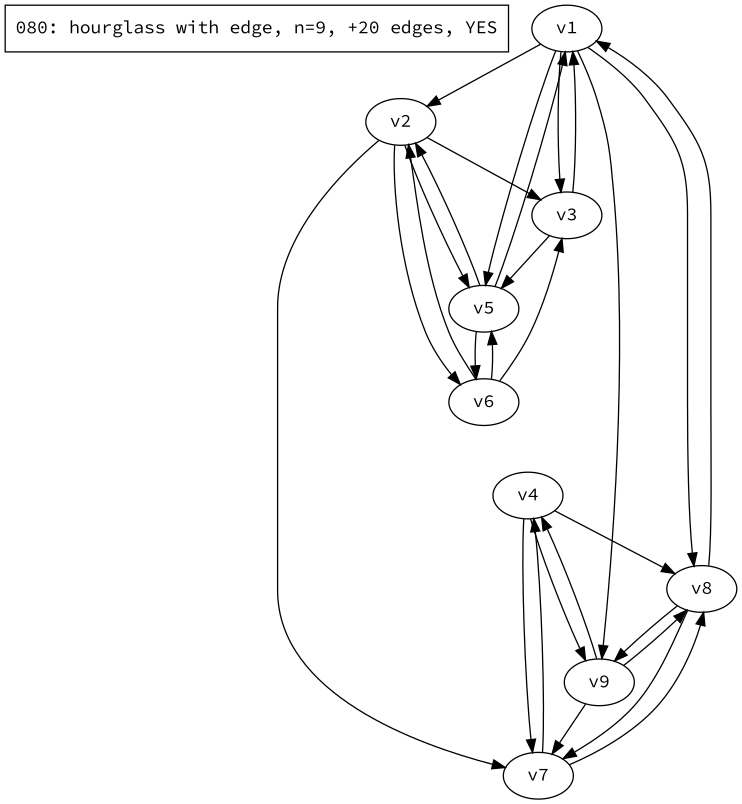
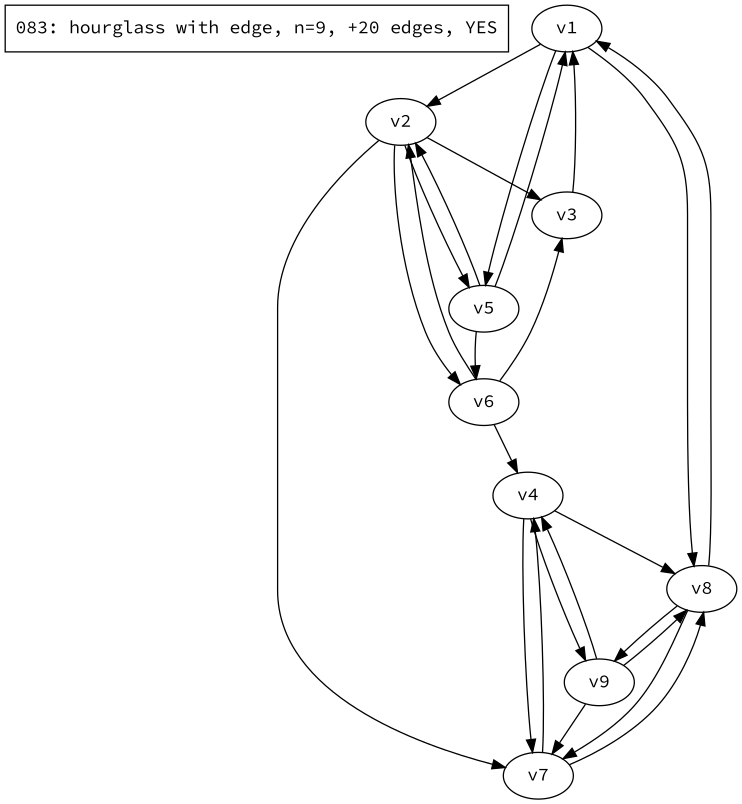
  digraph {
    fontname="Source Code Pro"
    node [fontname="Source Code Pro"]
    edge [fontname="Source Code Pro"]
-   n1 [label="080: hourglass with edge, n=9, +20 edges, YES" shape=box]
+   n1 [label="083: hourglass with edge, n=9, +20 edges, YES" shape=box]
    v1
    v2
    v3
    v5
    v8
    v9
    v6
    v7
    v4
    v1 -> v2
-   v1 -> v3
    v1 -> v5
    v1 -> v8
-   v1 -> v9
    v2 -> v3
    v2 -> v5
    v2 -> v6
    v2 -> v7
    v3 -> v1
-   v3 -> v5
    v5 -> v1
    v5 -> v2
    v5 -> v6
    v8 -> v1
    v8 -> v9
    v8 -> v7
    v9 -> v8
    v9 -> v7
    v9 -> v4
    v6 -> v2
    v6 -> v3
-   v6 -> v5
+   v6 -> v4
    v7 -> v8
    v7 -> v4
    v4 -> v8
    v4 -> v9
    v4 -> v7
  }
